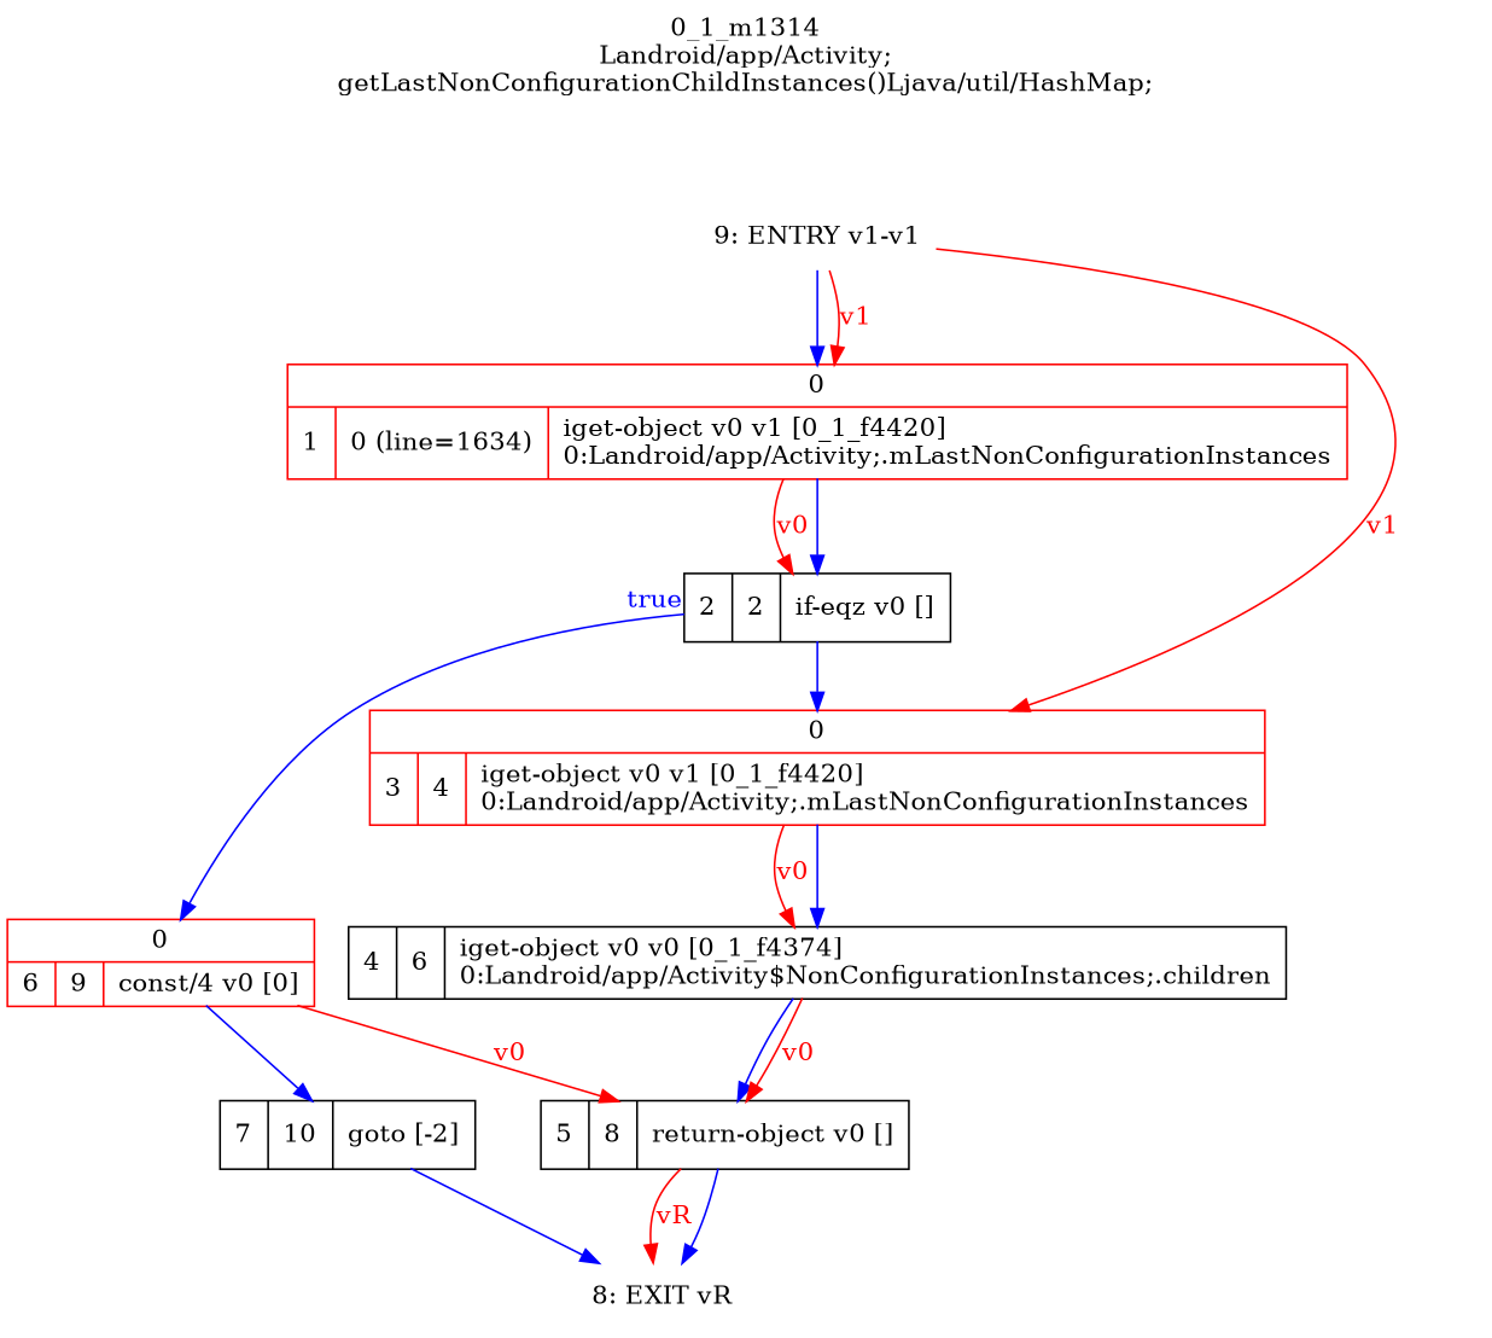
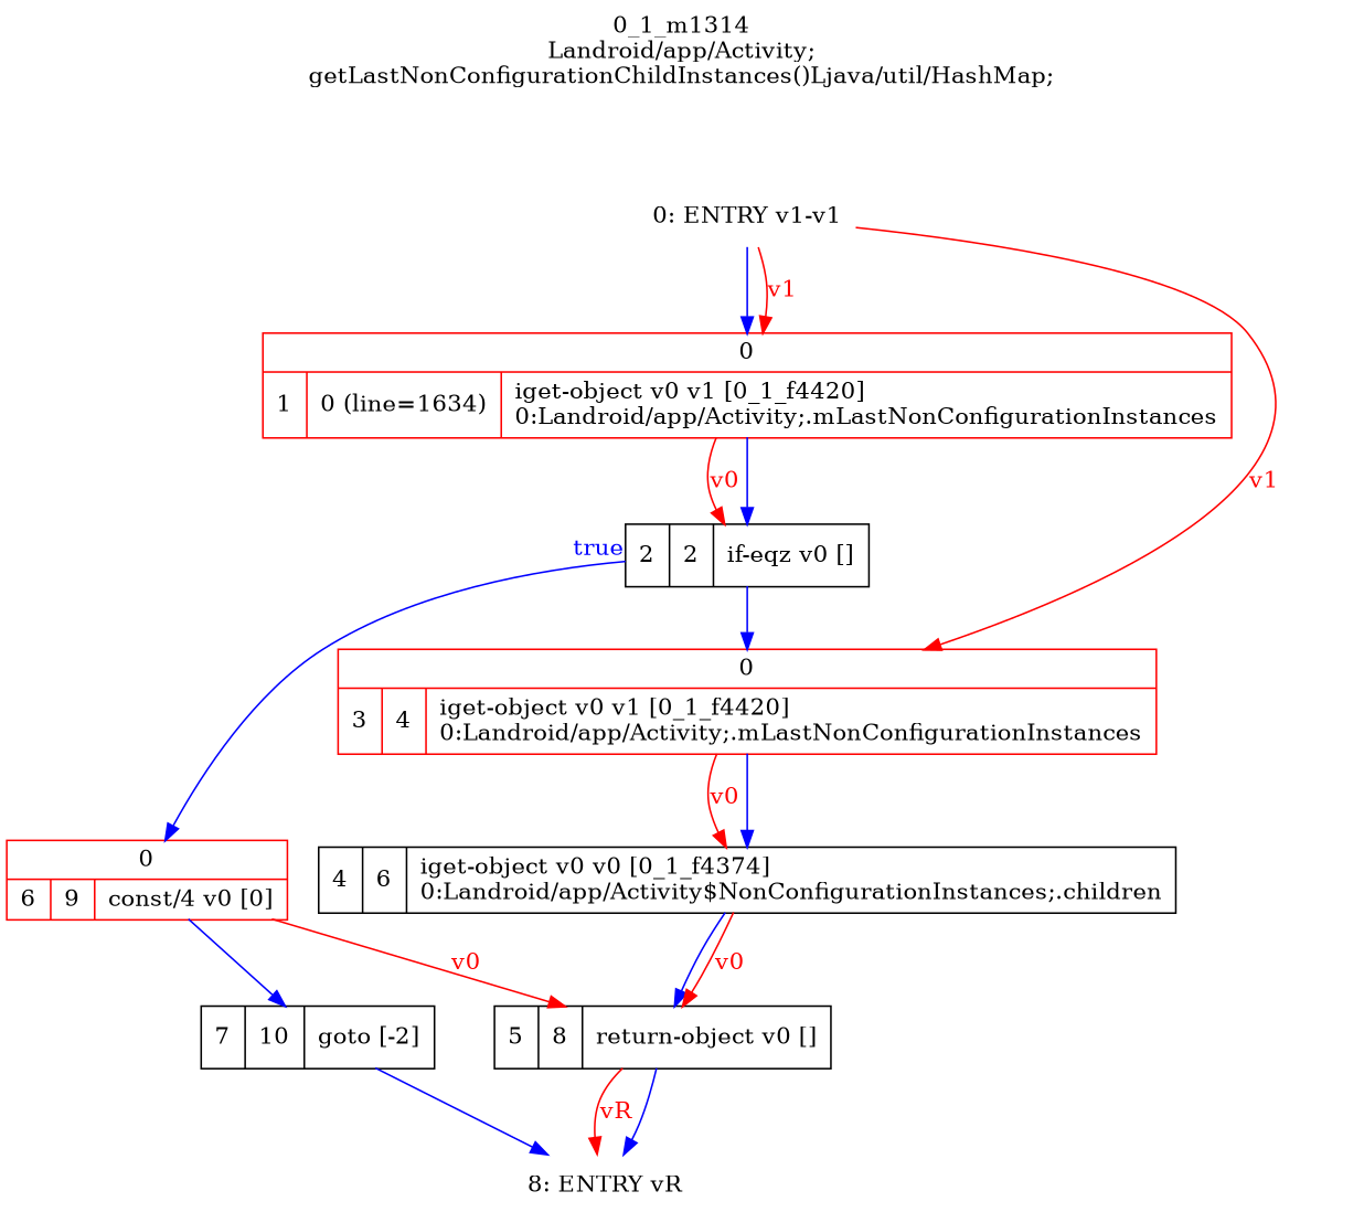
  digraph {
    label="0_1_m1314\nLandroid/app/Activity;\ngetLastNonConfigurationChildInstances()Ljava/util/HashMap;"
    labelloc=t
    rankdir=UD
    node [shape=record]
    edge [color=blue fontcolor=blue weight=100]
-   n1 [label="9: ENTRY v1-v1" shape=plaintext]
+   n1 [label="0: ENTRY v1-v1" shape=plaintext]
    n2 [color=red label="{0|{1|0 (line=1634)|iget-object v0 v1 [0_1_f4420]\l0:Landroid/app/Activity;.mLastNonConfigurationInstances\l}}"]
    n3 [color=red label="{0|{3|4|iget-object v0 v1 [0_1_f4420]\l0:Landroid/app/Activity;.mLastNonConfigurationInstances\l}}"]
    n4 [label="2|2|if-eqz v0 []\l"]
    n5 [label="4|6|iget-object v0 v0 [0_1_f4374]\l0:Landroid/app/Activity$NonConfigurationInstances;.children\l"]
    n6 [color=red label="{0|{6|9|const/4 v0 [0]\l}}"]
    n7 [label="5|8|return-object v0 []\l"]
    n8 [label="7|10|goto [-2]\l"]
-   n9 [label="8: EXIT vR" shape=plaintext]
+   n9 [label="8: ENTRY vR" shape=plaintext]
    n1 -> n2
    n1 -> n2 [color=red fontcolor=red label=v1 weight=""]
    n1 -> n3 [color=red fontcolor=red label=v1 weight=""]
    n2 -> n4
    n2 -> n4 [color=red fontcolor=red label=v0 weight=""]
    n3 -> n5
    n3 -> n5 [color=red fontcolor=red label=v0 weight=""]
    n4 -> n3
    n4 -> n6 [taillabel=true weight=10]
    n5 -> n7
    n5 -> n7 [color=red fontcolor=red label=v0 weight=""]
    n6 -> n7 [color=red fontcolor=red label=v0 weight=""]
    n6 -> n8
    n7 -> n9
    n7 -> n9 [color=red fontcolor=red label=vR weight=""]
    n8 -> n9
  }
